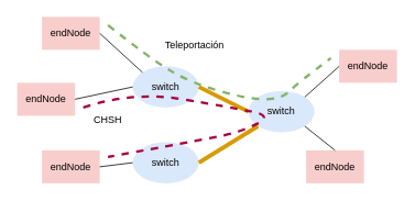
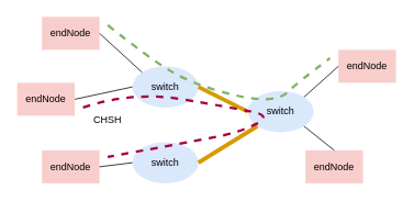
  <mxCell id="0" />
  <mxCell id="1" parent="0" />
  <mxCell id="2" value="switch" style="ellipse;whiteSpace=wrap;html=1;fillColor=#dae8fc;strokeColor=none;" vertex="1" parent="1"><mxGeometry x="160" y="80" width="80" height="50" as="geometry" /></mxCell>
  <mxCell id="3" value="switch" style="ellipse;whiteSpace=wrap;html=1;fillColor=#dae8fc;strokeColor=none;" vertex="1" parent="1"><mxGeometry x="300" y="110" width="80" height="50" as="geometry" /></mxCell>
  <mxCell id="4" value="switch" style="ellipse;whiteSpace=wrap;html=1;fillColor=#dae8fc;strokeColor=none;" vertex="1" parent="1"><mxGeometry x="160" y="172" width="80" height="50" as="geometry" /></mxCell>
  <mxCell id="5" value="endNode" style="rounded=0;whiteSpace=wrap;html=1;fillColor=#f8cecc;strokeColor=none;" vertex="1" parent="1"><mxGeometry x="50" y="20" width="70" height="40" as="geometry" /></mxCell>
  <mxCell id="6" value="endNode" style="rounded=0;whiteSpace=wrap;html=1;fillColor=#f8cecc;strokeColor=none;" vertex="1" parent="1"><mxGeometry x="20" y="100" width="70" height="40" as="geometry" /></mxCell>
  <mxCell id="7" value="endNode" style="rounded=0;whiteSpace=wrap;html=1;fillColor=#f8cecc;strokeColor=none;" vertex="1" parent="1"><mxGeometry x="410" y="60" width="70" height="40" as="geometry" /></mxCell>
  <mxCell id="8" value="endNode" style="rounded=0;whiteSpace=wrap;html=1;fillColor=#f8cecc;strokeColor=none;" vertex="1" parent="1"><mxGeometry x="370" y="182" width="70" height="40" as="geometry" /></mxCell>
  <mxCell id="9" value="endNode" style="rounded=0;whiteSpace=wrap;html=1;fillColor=#f8cecc;strokeColor=none;" vertex="1" parent="1"><mxGeometry x="50" y="182" width="70" height="40" as="geometry" /></mxCell>
  <mxCell id="10" value="" style="endArrow=none;html=1;rounded=0;entryX=1;entryY=0.5;entryDx=0;entryDy=0;exitX=0;exitY=0;exitDx=0;exitDy=0;" edge="1" parent="1" source="2" target="5"><mxGeometry width="50" height="50" relative="1" as="geometry"><mxPoint x="260" y="390" as="sourcePoint" /><mxPoint x="310" y="340" as="targetPoint" /></mxGeometry></mxCell>
  <mxCell id="11" value="" style="endArrow=none;html=1;rounded=0;entryX=1;entryY=0.5;entryDx=0;entryDy=0;exitX=0;exitY=0.5;exitDx=0;exitDy=0;" edge="1" parent="1" source="2" target="6"><mxGeometry width="50" height="50" relative="1" as="geometry"><mxPoint x="182" y="97" as="sourcePoint" /><mxPoint x="130" y="50" as="targetPoint" /></mxGeometry></mxCell>
  <mxCell id="12" value="" style="endArrow=none;html=1;rounded=0;exitX=1;exitY=0.5;exitDx=0;exitDy=0;entryX=0;entryY=0.5;entryDx=0;entryDy=0;" edge="1" parent="1" source="9" target="4"><mxGeometry width="50" height="50" relative="1" as="geometry"><mxPoint x="260" y="390" as="sourcePoint" /><mxPoint x="310" y="340" as="targetPoint" /></mxGeometry></mxCell>
  <mxCell id="13" value="" style="endArrow=none;html=1;rounded=0;exitX=1;exitY=1;exitDx=0;exitDy=0;entryX=0.5;entryY=0;entryDx=0;entryDy=0;" edge="1" parent="1" source="3" target="8"><mxGeometry width="50" height="50" relative="1" as="geometry"><mxPoint x="260" y="390" as="sourcePoint" /><mxPoint x="310" y="340" as="targetPoint" /></mxGeometry></mxCell>
  <mxCell id="14" value="" style="endArrow=none;html=1;rounded=0;entryX=0;entryY=0.5;entryDx=0;entryDy=0;exitX=1;exitY=0;exitDx=0;exitDy=0;" edge="1" parent="1" source="3" target="7"><mxGeometry width="50" height="50" relative="1" as="geometry"><mxPoint x="260" y="390" as="sourcePoint" /><mxPoint x="310" y="340" as="targetPoint" /></mxGeometry></mxCell>
  <mxCell id="15" value="" style="endArrow=none;html=1;rounded=0;exitX=1;exitY=0.5;exitDx=0;exitDy=0;exitPerimeter=0;entryX=0;entryY=0.5;entryDx=0;entryDy=0;fillColor=#ffe6cc;strokeColor=#d79b00;strokeWidth=5;" edge="1" parent="1" source="2" target="3"><mxGeometry width="50" height="50" relative="1" as="geometry"><mxPoint x="260" y="390" as="sourcePoint" /><mxPoint x="310" y="340" as="targetPoint" /></mxGeometry></mxCell>
  <mxCell id="16" value="" style="endArrow=none;html=1;rounded=0;entryX=0;entryY=1;entryDx=0;entryDy=0;exitX=1;exitY=0.5;exitDx=0;exitDy=0;fillColor=#ffe6cc;strokeColor=#d79b00;strokeWidth=5;" edge="1" parent="1" source="4" target="3"><mxGeometry width="50" height="50" relative="1" as="geometry"><mxPoint x="260" y="390" as="sourcePoint" /><mxPoint x="310" y="340" as="targetPoint" /></mxGeometry></mxCell>
  <mxCell id="17" value="" style="curved=1;endArrow=none;html=1;rounded=0;endFill=0;fillColor=#d5e8d4;strokeColor=#82b366;strokeWidth=3;dashed=1;" edge="1" parent="1"><mxGeometry width="50" height="50" relative="1" as="geometry"><mxPoint x="130" y="30" as="sourcePoint" /><mxPoint x="400" y="70" as="targetPoint" /><Array as="points"><mxPoint x="180" y="70" /><mxPoint x="230" y="100" /><mxPoint x="300" y="120" /><mxPoint x="340" y="120" /><mxPoint x="360" y="100" /></Array></mxGeometry></mxCell>
  <mxCell id="18" value="" style="curved=1;endArrow=none;html=1;rounded=0;endFill=0;fillColor=#d80073;strokeColor=#A50040;strokeWidth=3;dashed=1;" edge="1" parent="1"><mxGeometry width="50" height="50" relative="1" as="geometry"><mxPoint x="100" y="130" as="sourcePoint" /><mxPoint x="130" y="190" as="targetPoint" /><Array as="points"><mxPoint x="160" y="110" /><mxPoint x="280" y="130" /><mxPoint x="330" y="140" /><mxPoint x="290" y="160" /><mxPoint x="240" y="170" /></Array></mxGeometry></mxCell>
- <mxCell id="19" value="Teleportación" style="text;html=1;align=center;verticalAlign=middle;whiteSpace=wrap;rounded=0;" vertex="1" parent="1"><mxGeometry x="190" y="40" width="90" height="30" as="geometry" /></mxCell>
  <mxCell id="20" value="CHSH" style="text;html=1;align=center;verticalAlign=middle;whiteSpace=wrap;rounded=0;" vertex="1" parent="1"><mxGeometry x="100" y="130" width="60" height="30" as="geometry" /></mxCell>
